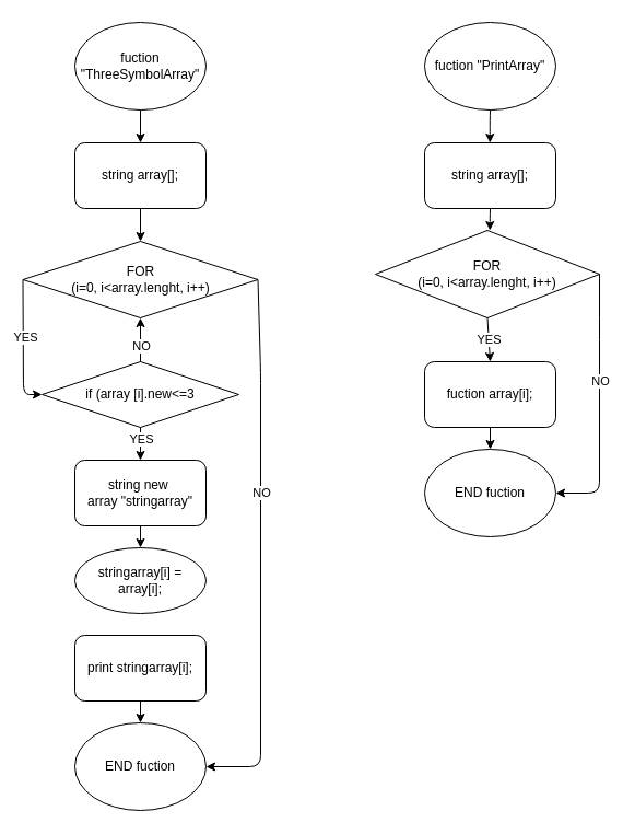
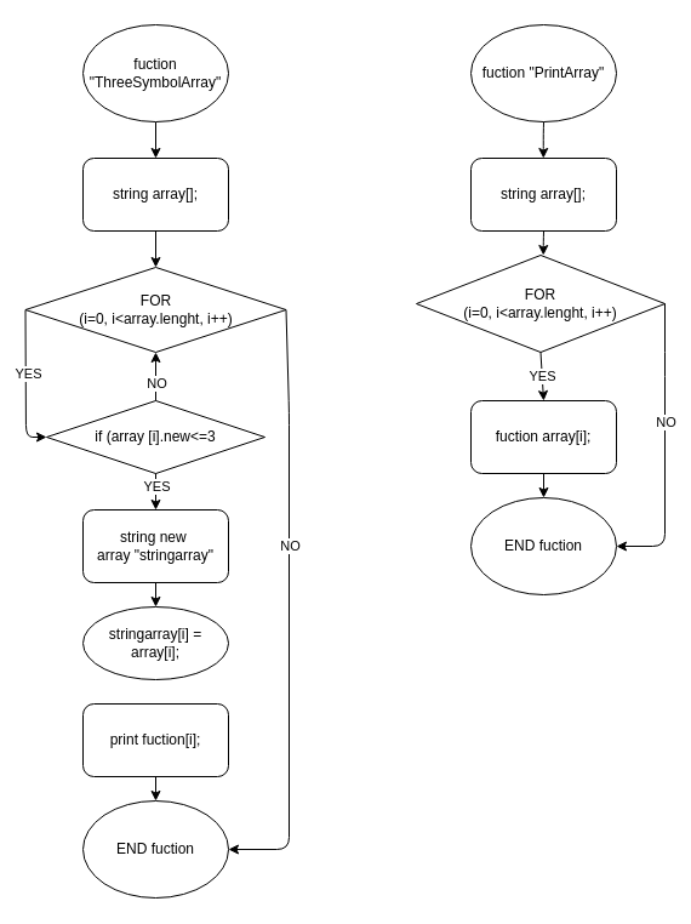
  <mxCell id="0" />
  <mxCell id="1" parent="0" />
- <mxCell id="2" value="print stringarray[i];" style="rounded=1;whiteSpace=wrap;html=1;" parent="1" vertex="1"><mxGeometry x="68" y="580" width="120" height="60" as="geometry" /></mxCell>
+ <mxCell id="2" value="print fuction[i];" style="rounded=1;whiteSpace=wrap;html=1;" parent="1" vertex="1"><mxGeometry x="68" y="580" width="120" height="60" as="geometry" /></mxCell>
  <mxCell id="3" value="" style="edgeStyle=orthogonalEdgeStyle;rounded=0;orthogonalLoop=1;jettySize=auto;html=1;fontSize=8;" edge="1" parent="1" source="4" target="7"><mxGeometry relative="1" as="geometry" /></mxCell>
  <mxCell id="4" value="string array[];" style="rounded=1;whiteSpace=wrap;html=1;" parent="1" vertex="1"><mxGeometry x="68" y="130" width="120" height="60" as="geometry" /></mxCell>
  <mxCell id="5" value="" style="edgeStyle=orthogonalEdgeStyle;rounded=0;orthogonalLoop=1;jettySize=auto;html=1;fontSize=8;" edge="1" parent="1" source="6" target="4"><mxGeometry relative="1" as="geometry" /></mxCell>
  <mxCell id="6" value="&lt;span&gt;fuction &quot;ThreeSymbolArray&quot;&lt;/span&gt;" style="ellipse;whiteSpace=wrap;html=1;" parent="1" vertex="1"><mxGeometry x="68" y="20" width="120" height="80" as="geometry" /></mxCell>
  <mxCell id="7" value="&lt;span style=&quot;font-family: &amp;#34;helvetica&amp;#34;&quot;&gt;FOR &lt;br&gt;(i=0, i&amp;lt;array.lenght, i++)&lt;/span&gt;" style="rhombus;whiteSpace=wrap;html=1;" parent="1" vertex="1"><mxGeometry x="20.5" y="220" width="215" height="70" as="geometry" /></mxCell>
  <mxCell id="8" value="if (array [i].new&amp;lt;=3" style="rhombus;whiteSpace=wrap;html=1;" parent="1" vertex="1"><mxGeometry x="38" y="330" width="180" height="60" as="geometry" /></mxCell>
  <mxCell id="9" value="string new&amp;nbsp;&lt;br&gt;&amp;nbsp;array &quot;stringarray&quot;&amp;nbsp;" style="rounded=1;whiteSpace=wrap;html=1;" parent="1" vertex="1"><mxGeometry x="68" y="420" width="120" height="60" as="geometry" /></mxCell>
  <mxCell id="10" value="stringarray[i] = array[i];" style="ellipse;whiteSpace=wrap;html=1;" parent="1" vertex="1"><mxGeometry x="68" y="500" width="120" height="60" as="geometry" /></mxCell>
  <mxCell id="11" value="" style="endArrow=classic;html=1;entryX=0;entryY=0.5;entryDx=0;entryDy=0;exitX=0;exitY=0.5;exitDx=0;exitDy=0;" parent="1" source="7" target="8" edge="1"><mxGeometry relative="1" as="geometry"><mxPoint x="-432" y="329" as="sourcePoint" /><mxPoint x="-92" y="329" as="targetPoint" /><Array as="points"><mxPoint x="21" y="360" /></Array></mxGeometry></mxCell>
  <mxCell id="12" value="YES" style="edgeLabel;resizable=0;html=1;align=center;verticalAlign=middle;" parent="11" connectable="0" vertex="1"><mxGeometry relative="1" as="geometry"><mxPoint x="2" y="-8" as="offset" /></mxGeometry></mxCell>
  <mxCell id="13" value="&lt;span&gt;END fuction&lt;/span&gt;" style="ellipse;whiteSpace=wrap;html=1;" parent="1" vertex="1"><mxGeometry x="68" y="660" width="120" height="80" as="geometry" /></mxCell>
  <mxCell id="14" value="" style="endArrow=classic;html=1;entryX=1;entryY=0.5;entryDx=0;entryDy=0;exitX=1;exitY=0.5;exitDx=0;exitDy=0;" parent="1" source="7" target="13" edge="1"><mxGeometry relative="1" as="geometry"><mxPoint x="-182" y="289" as="sourcePoint" /><mxPoint x="-22" y="289" as="targetPoint" /><Array as="points"><mxPoint x="238" y="340" /><mxPoint x="238" y="700" /></Array></mxGeometry></mxCell>
  <mxCell id="15" value="NO" style="edgeLabel;resizable=0;html=1;align=center;verticalAlign=middle;" parent="14" connectable="0" vertex="1"><mxGeometry relative="1" as="geometry"><mxPoint y="-53" as="offset" /></mxGeometry></mxCell>
  <mxCell id="16" value="" style="endArrow=classic;html=1;exitX=0.5;exitY=1;exitDx=0;exitDy=0;" parent="1" source="9" target="10" edge="1"><mxGeometry width="50" height="50" relative="1" as="geometry"><mxPoint x="128" y="559" as="sourcePoint" /><mxPoint x="128" y="599" as="targetPoint" /></mxGeometry></mxCell>
  <mxCell id="17" value="" style="endArrow=classic;html=1;exitX=0.5;exitY=1;exitDx=0;exitDy=0;entryX=0.5;entryY=0;entryDx=0;entryDy=0;" parent="1" source="2" target="13" edge="1"><mxGeometry width="50" height="50" relative="1" as="geometry"><mxPoint x="128" y="749" as="sourcePoint" /><mxPoint x="128" y="779" as="targetPoint" /></mxGeometry></mxCell>
  <mxCell id="18" value="fuction array[i];" style="rounded=1;whiteSpace=wrap;html=1;" parent="1" vertex="1"><mxGeometry x="388" y="330" width="120" height="60" as="geometry" /></mxCell>
  <mxCell id="19" value="string array[];" style="rounded=1;whiteSpace=wrap;html=1;" parent="1" vertex="1"><mxGeometry x="388" y="130" width="120" height="60" as="geometry" /></mxCell>
  <mxCell id="20" value="&lt;span&gt;fuction &quot;PrintArray&quot;&lt;/span&gt;" style="ellipse;whiteSpace=wrap;html=1;" parent="1" vertex="1"><mxGeometry x="388" y="20" width="120" height="80" as="geometry" /></mxCell>
  <mxCell id="21" value="&lt;span style=&quot;font-family: &amp;#34;helvetica&amp;#34;&quot;&gt;FOR &lt;br&gt;(i=0, i&amp;lt;array.lenght, i++)&lt;/span&gt;" style="rhombus;whiteSpace=wrap;html=1;" parent="1" vertex="1"><mxGeometry x="343" y="210" width="205" height="80" as="geometry" /></mxCell>
  <mxCell id="22" value="" style="endArrow=classic;html=1;" parent="1" source="20" target="19" edge="1"><mxGeometry relative="1" as="geometry"><mxPoint x="447.76" y="100" as="sourcePoint" /><mxPoint x="447.76" y="130" as="targetPoint" /><Array as="points"><mxPoint x="447.76" y="110" /><mxPoint x="447.76" y="120" /></Array></mxGeometry></mxCell>
  <mxCell id="23" value="" style="endArrow=classic;html=1;exitX=0.5;exitY=1;exitDx=0;exitDy=0;" parent="1" source="19" target="21" edge="1"><mxGeometry relative="1" as="geometry"><mxPoint x="448" y="190" as="sourcePoint" /><mxPoint x="447.82" y="220" as="targetPoint" /><Array as="points"><mxPoint x="447.76" y="200" /><mxPoint x="447.76" y="210" /></Array></mxGeometry></mxCell>
  <mxCell id="24" value="&lt;span&gt;END fuction&lt;/span&gt;" style="ellipse;whiteSpace=wrap;html=1;" parent="1" vertex="1"><mxGeometry x="388" y="410" width="120" height="80" as="geometry" /></mxCell>
  <mxCell id="25" value="" style="endArrow=classic;html=1;entryX=1;entryY=0.5;entryDx=0;entryDy=0;exitX=1;exitY=0.5;exitDx=0;exitDy=0;" parent="1" source="21" target="24" edge="1"><mxGeometry relative="1" as="geometry"><mxPoint x="148" y="280" as="sourcePoint" /><mxPoint x="308" y="280" as="targetPoint" /><Array as="points"><mxPoint x="548" y="300" /><mxPoint x="548" y="450" /></Array></mxGeometry></mxCell>
  <mxCell id="26" value="NO" style="edgeLabel;resizable=0;html=1;align=center;verticalAlign=middle;" parent="25" connectable="0" vertex="1"><mxGeometry relative="1" as="geometry"><mxPoint y="-23" as="offset" /></mxGeometry></mxCell>
  <mxCell id="27" value="" style="endArrow=classic;html=1;exitX=0.5;exitY=1;exitDx=0;exitDy=0;entryX=0.5;entryY=0;entryDx=0;entryDy=0;" parent="1" source="18" target="24" edge="1"><mxGeometry width="50" height="50" relative="1" as="geometry"><mxPoint x="458" y="740" as="sourcePoint" /><mxPoint x="458" y="770" as="targetPoint" /></mxGeometry></mxCell>
  <mxCell id="28" value="" style="endArrow=classic;html=1;exitX=0.5;exitY=0;exitDx=0;exitDy=0;entryX=0.5;entryY=1;entryDx=0;entryDy=0;" parent="1" source="8" target="7" edge="1"><mxGeometry relative="1" as="geometry"><mxPoint x="28" y="560" as="sourcePoint" /><mxPoint x="128" y="560" as="targetPoint" /></mxGeometry></mxCell>
  <mxCell id="29" value="NO" style="edgeLabel;resizable=0;html=1;align=center;verticalAlign=middle;" parent="28" connectable="0" vertex="1"><mxGeometry relative="1" as="geometry"><mxPoint y="5" as="offset" /></mxGeometry></mxCell>
  <mxCell id="30" value="" style="endArrow=classic;html=1;exitX=0.5;exitY=1;exitDx=0;exitDy=0;entryX=0.5;entryY=0;entryDx=0;entryDy=0;" parent="1" edge="1" target="9" source="8"><mxGeometry relative="1" as="geometry"><mxPoint x="117.5" y="520" as="sourcePoint" /><mxPoint x="117.5" y="560" as="targetPoint" /></mxGeometry></mxCell>
  <mxCell id="31" value="YES" style="edgeLabel;resizable=0;html=1;align=center;verticalAlign=middle;" parent="30" connectable="0" vertex="1"><mxGeometry relative="1" as="geometry"><mxPoint y="-5" as="offset" /></mxGeometry></mxCell>
  <mxCell id="32" value="" style="endArrow=classic;html=1;exitX=0.5;exitY=1;exitDx=0;exitDy=0;entryX=0.5;entryY=0;entryDx=0;entryDy=0;" parent="1" source="21" target="18" edge="1"><mxGeometry relative="1" as="geometry"><mxPoint x="128" y="560" as="sourcePoint" /><mxPoint x="128" y="600" as="targetPoint" /></mxGeometry></mxCell>
  <mxCell id="33" value="YES" style="edgeLabel;resizable=0;html=1;align=center;verticalAlign=middle;" parent="32" connectable="0" vertex="1"><mxGeometry relative="1" as="geometry" /></mxCell>
